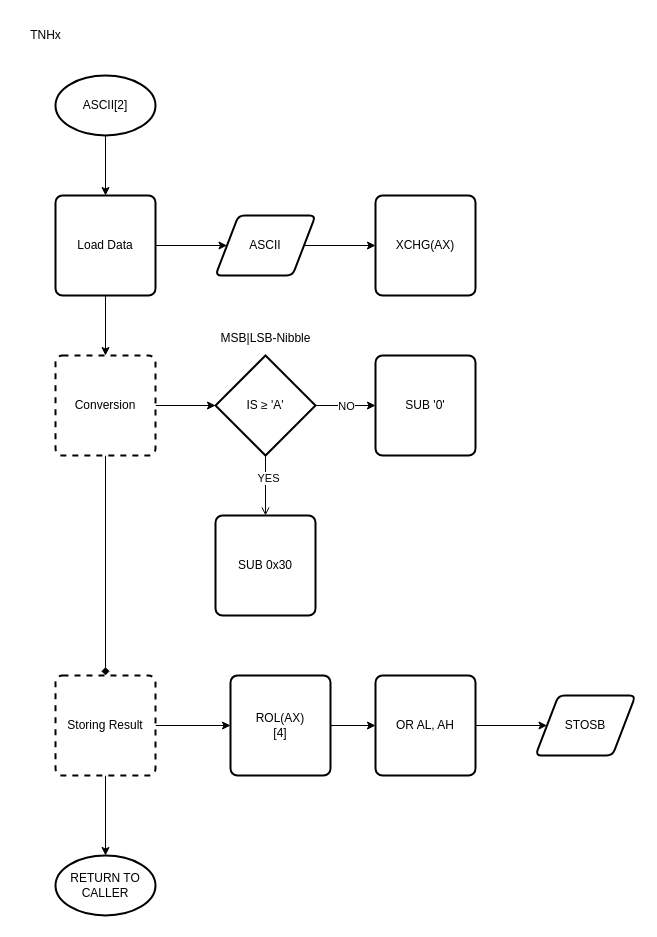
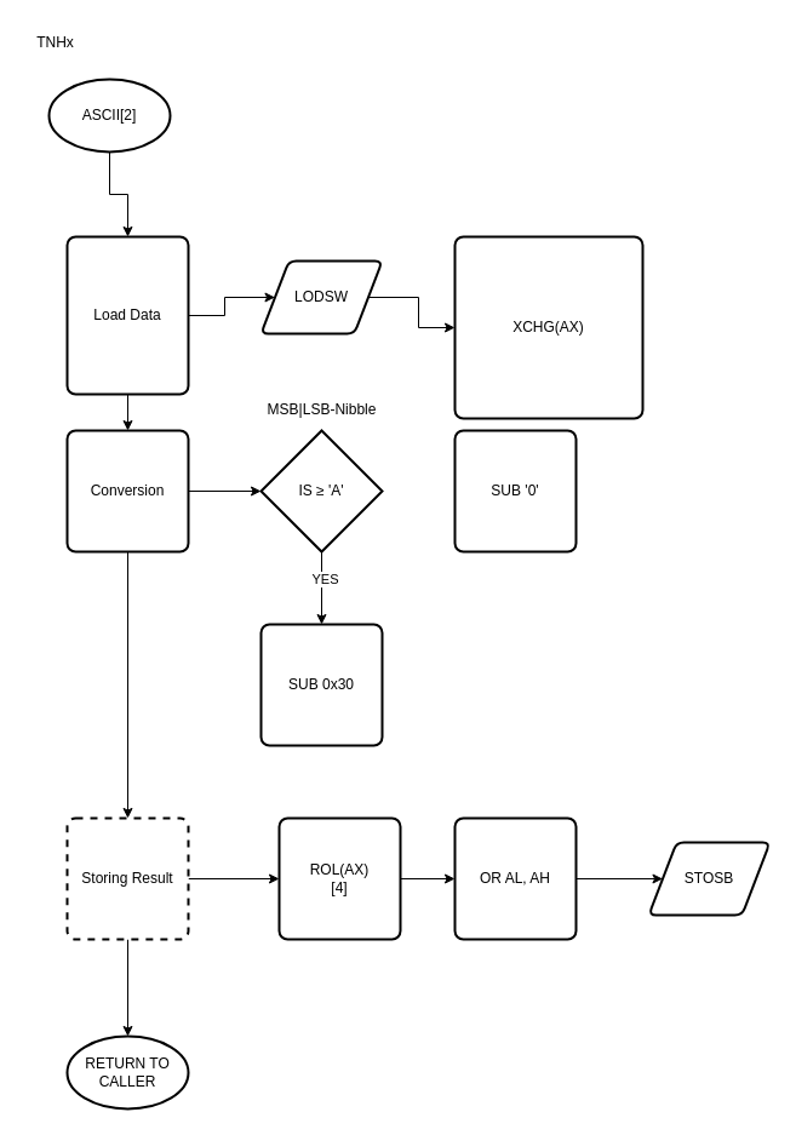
  <mxCell id="0" />
  <mxCell id="1" parent="0" />
  <mxCell id="2" value="TNHx" style="text;html=1;align=center;verticalAlign=middle;resizable=0;points=[];autosize=1;strokeColor=none;fillColor=none;" parent="1" vertex="1"><mxGeometry x="20" y="20" width="50" height="30" as="geometry" /></mxCell>
  <mxCell id="3" value="" style="edgeStyle=orthogonalEdgeStyle;rounded=0;orthogonalLoop=1;jettySize=auto;html=1;" parent="1" source="4" target="7" edge="1"><mxGeometry relative="1" as="geometry" /></mxCell>
- <mxCell id="4" value="ASCII[2]&lt;div&gt;&lt;/div&gt;" style="strokeWidth=2;html=1;shape=mxgraph.flowchart.start_1;whiteSpace=wrap;" parent="1" vertex="1"><mxGeometry x="55" y="75" width="100" height="60" as="geometry" /></mxCell>
+ <mxCell id="4" value="ASCII[2]&lt;div&gt;&lt;/div&gt;" style="strokeWidth=2;html=1;shape=mxgraph.flowchart.start_1;whiteSpace=wrap;" parent="1" vertex="1"><mxGeometry x="40" y="65" width="100" height="60" as="geometry" /></mxCell>
  <mxCell id="5" value="" style="edgeStyle=orthogonalEdgeStyle;rounded=0;orthogonalLoop=1;jettySize=auto;html=1;entryX=0;entryY=0.5;entryDx=0;entryDy=0;" parent="1" source="7" target="9" edge="1"><mxGeometry relative="1" as="geometry"><mxPoint x="215" y="245" as="targetPoint" /></mxGeometry></mxCell>
  <mxCell id="6" value="" style="edgeStyle=orthogonalEdgeStyle;rounded=0;orthogonalLoop=1;jettySize=auto;html=1;" parent="1" source="7" target="13" edge="1"><mxGeometry relative="1" as="geometry" /></mxCell>
- <mxCell id="7" value="Load Data" style="rounded=1;whiteSpace=wrap;html=1;absoluteArcSize=1;arcSize=14;strokeWidth=2;" parent="1" vertex="1"><mxGeometry x="55" y="195" width="100" height="100" as="geometry" /></mxCell>
+ <mxCell id="7" value="Load Data" style="rounded=1;whiteSpace=wrap;html=1;absoluteArcSize=1;arcSize=14;strokeWidth=2;" parent="1" vertex="1"><mxGeometry x="55" y="195" width="100" height="130" as="geometry" /></mxCell>
  <mxCell id="8" value="" style="edgeStyle=orthogonalEdgeStyle;rounded=0;orthogonalLoop=1;jettySize=auto;html=1;" parent="1" source="9" target="10" edge="1"><mxGeometry relative="1" as="geometry" /></mxCell>
- <mxCell id="9" value="ASCII" style="shape=parallelogram;html=1;strokeWidth=2;perimeter=parallelogramPerimeter;whiteSpace=wrap;rounded=1;arcSize=12;size=0.23;" parent="1" vertex="1"><mxGeometry x="215" y="215" width="100" height="60" as="geometry" /></mxCell>
- <mxCell id="10" value="XCHG(AX)" style="rounded=1;whiteSpace=wrap;html=1;absoluteArcSize=1;arcSize=14;strokeWidth=2;" parent="1" vertex="1"><mxGeometry x="375" y="195" width="100" height="100" as="geometry" /></mxCell>
+ <mxCell id="9" value="LODSW" style="shape=parallelogram;html=1;strokeWidth=2;perimeter=parallelogramPerimeter;whiteSpace=wrap;rounded=1;arcSize=12;size=0.23;" parent="1" vertex="1"><mxGeometry x="215" y="215" width="100" height="60" as="geometry" /></mxCell>
+ <mxCell id="10" value="XCHG(AX)" style="rounded=1;whiteSpace=wrap;html=1;absoluteArcSize=1;arcSize=14;strokeWidth=2;" parent="1" vertex="1"><mxGeometry x="375" y="195" width="155" height="150" as="geometry" /></mxCell>
  <mxCell id="11" value="" style="edgeStyle=orthogonalEdgeStyle;rounded=0;orthogonalLoop=1;jettySize=auto;html=1;" parent="1" source="13" target="18" edge="1"><mxGeometry relative="1" as="geometry" /></mxCell>
- <mxCell id="12" value="" style="edgeStyle=orthogonalEdgeStyle;rounded=0;orthogonalLoop=1;jettySize=auto;html=1;entryX=0.5;entryY=0;entryDx=0;entryDy=0;endArrow=diamond;" parent="1" source="13" target="23" edge="1"><mxGeometry relative="1" as="geometry"><mxPoint x="105" y="535" as="targetPoint" /></mxGeometry></mxCell>
- <mxCell id="13" value="Conversion" style="rounded=1;whiteSpace=wrap;html=1;absoluteArcSize=1;arcSize=14;strokeWidth=2;dashed=1;" parent="1" vertex="1"><mxGeometry x="55" y="355" width="100" height="100" as="geometry" /></mxCell>
- <mxCell id="14" value="" style="edgeStyle=orthogonalEdgeStyle;rounded=0;orthogonalLoop=1;jettySize=auto;html=1;endArrow=open;" parent="1" source="18" target="19" edge="1"><mxGeometry relative="1" as="geometry" /></mxCell>
+ <mxCell id="12" value="" style="edgeStyle=orthogonalEdgeStyle;rounded=0;orthogonalLoop=1;jettySize=auto;html=1;entryX=0.5;entryY=0;entryDx=0;entryDy=0;" parent="1" source="13" target="23" edge="1"><mxGeometry relative="1" as="geometry"><mxPoint x="105" y="535" as="targetPoint" /></mxGeometry></mxCell>
+ <mxCell id="13" value="Conversion" style="rounded=1;whiteSpace=wrap;html=1;absoluteArcSize=1;arcSize=14;strokeWidth=2;" parent="1" vertex="1"><mxGeometry x="55" y="355" width="100" height="100" as="geometry" /></mxCell>
+ <mxCell id="14" value="" style="edgeStyle=orthogonalEdgeStyle;rounded=0;orthogonalLoop=1;jettySize=auto;html=1;" parent="1" source="18" target="19" edge="1"><mxGeometry relative="1" as="geometry" /></mxCell>
  <mxCell id="15" value="YES" style="edgeLabel;html=1;align=center;verticalAlign=middle;resizable=0;points=[];" parent="14" vertex="1" connectable="0"><mxGeometry x="-0.281" y="2" relative="1" as="geometry"><mxPoint as="offset" /></mxGeometry></mxCell>
- <mxCell id="16" value="" style="edgeStyle=orthogonalEdgeStyle;rounded=0;orthogonalLoop=1;jettySize=auto;html=1;" parent="1" source="18" target="20" edge="1"><mxGeometry relative="1" as="geometry" /></mxCell>
- <mxCell id="17" value="NO" style="edgeLabel;html=1;align=center;verticalAlign=middle;resizable=0;points=[];" parent="16" vertex="1" connectable="0"><mxGeometry x="-0.367" relative="1" as="geometry"><mxPoint x="11" as="offset" /></mxGeometry></mxCell>
  <mxCell id="18" value="IS&amp;nbsp;≥ 'A'" style="strokeWidth=2;html=1;shape=mxgraph.flowchart.decision;whiteSpace=wrap;" parent="1" vertex="1"><mxGeometry x="215" y="355" width="100" height="100" as="geometry" /></mxCell>
  <mxCell id="19" value="SUB 0x30" style="rounded=1;whiteSpace=wrap;html=1;absoluteArcSize=1;arcSize=14;strokeWidth=2;" parent="1" vertex="1"><mxGeometry x="215" y="515" width="100" height="100" as="geometry" /></mxCell>
  <mxCell id="20" value="SUB '0'" style="rounded=1;whiteSpace=wrap;html=1;absoluteArcSize=1;arcSize=14;strokeWidth=2;" parent="1" vertex="1"><mxGeometry x="375" y="355" width="100" height="100" as="geometry" /></mxCell>
  <mxCell id="21" value="" style="edgeStyle=orthogonalEdgeStyle;rounded=0;orthogonalLoop=1;jettySize=auto;html=1;" parent="1" source="23" target="26" edge="1"><mxGeometry relative="1" as="geometry" /></mxCell>
  <mxCell id="22" value="" style="edgeStyle=orthogonalEdgeStyle;rounded=0;orthogonalLoop=1;jettySize=auto;html=1;" parent="1" source="23" target="28" edge="1"><mxGeometry relative="1" as="geometry" /></mxCell>
  <mxCell id="23" value="Storing Result" style="rounded=1;whiteSpace=wrap;html=1;absoluteArcSize=1;arcSize=14;strokeWidth=2;dashed=1;" parent="1" vertex="1"><mxGeometry x="55" y="675" width="100" height="100" as="geometry" /></mxCell>
  <mxCell id="24" value="MSB|LSB-Nibble" style="text;html=1;align=center;verticalAlign=middle;resizable=0;points=[];autosize=1;strokeColor=none;fillColor=none;" parent="1" vertex="1"><mxGeometry x="210" y="323" width="110" height="30" as="geometry" /></mxCell>
  <mxCell id="25" value="" style="edgeStyle=orthogonalEdgeStyle;rounded=0;orthogonalLoop=1;jettySize=auto;html=1;" edge="1" parent="1" source="26" target="30"><mxGeometry relative="1" as="geometry" /></mxCell>
  <mxCell id="26" value="ROL(AX)&lt;div&gt;[4]&lt;/div&gt;" style="rounded=1;whiteSpace=wrap;html=1;absoluteArcSize=1;arcSize=14;strokeWidth=2;" parent="1" vertex="1"><mxGeometry x="230" y="675" width="100" height="100" as="geometry" /></mxCell>
  <mxCell id="27" value="STOSB" style="shape=parallelogram;html=1;strokeWidth=2;perimeter=parallelogramPerimeter;whiteSpace=wrap;rounded=1;arcSize=12;size=0.23;" parent="1" vertex="1"><mxGeometry x="535" y="695" width="100" height="60" as="geometry" /></mxCell>
  <mxCell id="28" value="RETURN TO CALLER" style="strokeWidth=2;html=1;shape=mxgraph.flowchart.start_1;whiteSpace=wrap;" parent="1" vertex="1"><mxGeometry x="55" y="855" width="100" height="60" as="geometry" /></mxCell>
  <mxCell id="29" value="" style="edgeStyle=orthogonalEdgeStyle;rounded=0;orthogonalLoop=1;jettySize=auto;html=1;" edge="1" parent="1" source="30" target="27"><mxGeometry relative="1" as="geometry" /></mxCell>
  <mxCell id="30" value="&lt;span style=&quot;text-wrap-mode: nowrap;&quot;&gt;OR AL, AH&lt;/span&gt;" style="rounded=1;whiteSpace=wrap;html=1;absoluteArcSize=1;arcSize=14;strokeWidth=2;" vertex="1" parent="1"><mxGeometry x="375" y="675" width="100" height="100" as="geometry" /></mxCell>
